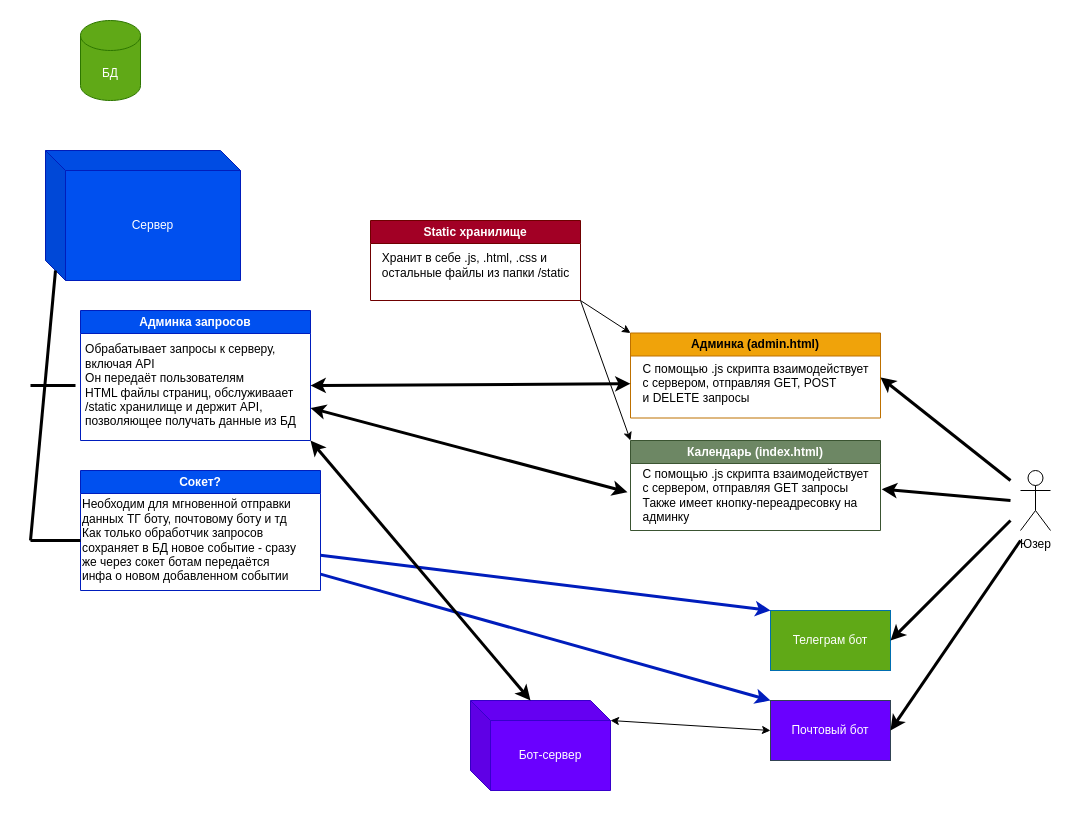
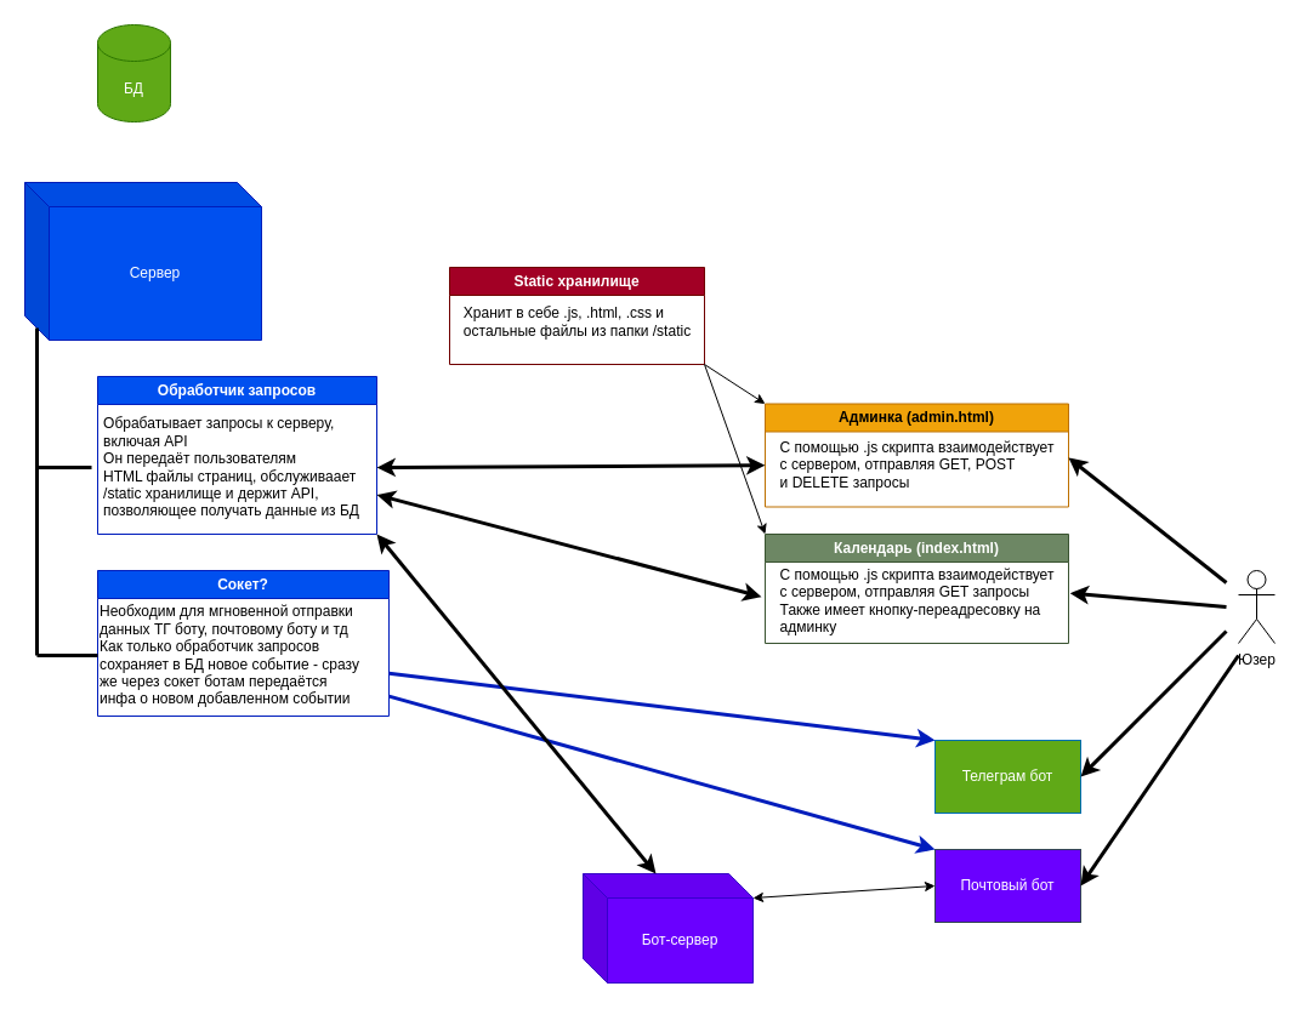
  <mxCell id="0" />
  <mxCell id="1" parent="0" />
  <mxCell id="2" value="БД" style="shape=cylinder3;whiteSpace=wrap;html=1;boundedLbl=1;backgroundOutline=1;size=15;fillColor=#60a917;fontColor=#ffffff;strokeColor=#2D7600;" parent="1" vertex="1"><mxGeometry x="80" y="20" width="60" height="80" as="geometry" /></mxCell>
- <mxCell id="3" value="Сервер" style="shape=cube;whiteSpace=wrap;html=1;boundedLbl=1;backgroundOutline=1;darkOpacity=0.05;darkOpacity2=0.1;fillColor=#0050ef;fontColor=#ffffff;strokeColor=#001DBC;" parent="1" vertex="1"><mxGeometry x="45" y="150" width="195" height="130" as="geometry" /></mxCell>
+ <mxCell id="3" value="Сервер" style="shape=cube;whiteSpace=wrap;html=1;boundedLbl=1;backgroundOutline=1;darkOpacity=0.05;darkOpacity2=0.1;fillColor=#0050ef;fontColor=#ffffff;strokeColor=#001DBC;" parent="1" vertex="1"><mxGeometry x="20" y="150" width="195" height="130" as="geometry" /></mxCell>
  <mxCell id="4" value="" style="endArrow=none;html=1;entryX=0;entryY=0;entryDx=10;entryDy=120;entryPerimeter=0;strokeWidth=3;" parent="1" target="3" edge="1"><mxGeometry width="50" height="50" relative="1" as="geometry"><mxPoint x="30" y="540" as="sourcePoint" /><mxPoint x="460" y="450" as="targetPoint" /></mxGeometry></mxCell>
- <mxCell id="5" value="Админка запросов" style="swimlane;whiteSpace=wrap;html=1;fillColor=#0050ef;fontColor=#ffffff;strokeColor=#001DBC;" parent="1" vertex="1"><mxGeometry x="80" y="310" width="230" height="130" as="geometry" /></mxCell>
+ <mxCell id="5" value="Обработчик запросов" style="swimlane;whiteSpace=wrap;html=1;fillColor=#0050ef;fontColor=#ffffff;strokeColor=#001DBC;" parent="1" vertex="1"><mxGeometry x="80" y="310" width="230" height="130" as="geometry" /></mxCell>
  <mxCell id="6" value="&lt;div style=&quot;text-align: left;&quot;&gt;&lt;span style=&quot;background-color: initial;&quot;&gt;Обрабатывает запросы к серверу,&lt;/span&gt;&lt;/div&gt;&lt;div style=&quot;text-align: left;&quot;&gt;&lt;span style=&quot;background-color: initial;&quot;&gt;включая API&lt;/span&gt;&lt;/div&gt;&lt;div style=&quot;text-align: left;&quot;&gt;Он передаёт пользователям&lt;/div&gt;&lt;div style=&quot;text-align: left;&quot;&gt;HTML файлы страниц, обслуживаает&lt;/div&gt;&lt;div style=&quot;text-align: left;&quot;&gt;/static хранилище и держит API,&lt;/div&gt;&lt;div style=&quot;text-align: left;&quot;&gt;позволяющее получать данные из БД&lt;/div&gt;" style="text;html=1;align=center;verticalAlign=middle;resizable=0;points=[];autosize=1;strokeColor=none;fillColor=none;" parent="5" vertex="1"><mxGeometry x="-5" y="25" width="230" height="100" as="geometry" /></mxCell>
  <mxCell id="7" value="" style="endArrow=none;html=1;strokeWidth=3;" parent="1" source="6" edge="1"><mxGeometry width="50" height="50" relative="1" as="geometry"><mxPoint x="410" y="230" as="sourcePoint" /><mxPoint x="30" y="385" as="targetPoint" /></mxGeometry></mxCell>
  <mxCell id="8" value="Сокет?" style="swimlane;whiteSpace=wrap;html=1;fillColor=#0050ef;fontColor=#ffffff;strokeColor=#001DBC;" parent="1" vertex="1"><mxGeometry x="80" y="470" width="240" height="120" as="geometry" /></mxCell>
  <mxCell id="9" value="Необходим для мгновенной отправки&lt;br&gt;данных ТГ боту, почтовому боту и тд&lt;br&gt;Как только обработчик запросов&lt;br&gt;сохраняет в БД новое событие - сразу&lt;br&gt;же через сокет ботам передаётся&lt;br&gt;инфа о новом добавленном событии" style="text;html=1;align=left;verticalAlign=middle;resizable=0;points=[];autosize=1;strokeColor=none;fillColor=none;" parent="8" vertex="1"><mxGeometry y="20" width="240" height="100" as="geometry" /></mxCell>
  <mxCell id="10" value="" style="endArrow=none;html=1;strokeWidth=3;" parent="1" source="9" edge="1"><mxGeometry width="50" height="50" relative="1" as="geometry"><mxPoint x="410" y="310" as="sourcePoint" /><mxPoint x="30" y="540" as="targetPoint" /></mxGeometry></mxCell>
  <mxCell id="11" value="Админка (admin.html)" style="swimlane;whiteSpace=wrap;html=1;fillColor=#f0a30a;fontColor=#000000;strokeColor=#BD7000;" parent="1" vertex="1"><mxGeometry x="630" y="332.5" width="250" height="85" as="geometry" /></mxCell>
  <mxCell id="12" value="&lt;div style=&quot;text-align: left;&quot;&gt;&lt;span style=&quot;background-color: initial;&quot;&gt;С помощью .js скрипта взаимодействует&lt;/span&gt;&lt;/div&gt;&lt;div style=&quot;text-align: left;&quot;&gt;&lt;span style=&quot;background-color: initial;&quot;&gt;с сервером, отправляя GET, POST&lt;/span&gt;&lt;/div&gt;&lt;div style=&quot;text-align: left;&quot;&gt;&lt;span style=&quot;background-color: initial;&quot;&gt;и DELETE запросы&lt;/span&gt;&lt;/div&gt;" style="text;html=1;align=center;verticalAlign=middle;resizable=0;points=[];autosize=1;strokeColor=none;fillColor=none;" parent="11" vertex="1"><mxGeometry y="20" width="250" height="60" as="geometry" /></mxCell>
  <mxCell id="13" value="Static хранилище" style="swimlane;whiteSpace=wrap;html=1;fillColor=#a20025;fontColor=#ffffff;strokeColor=#6F0000;" parent="1" vertex="1"><mxGeometry x="370" y="220" width="210" height="80" as="geometry" /></mxCell>
  <mxCell id="14" value="&lt;div style=&quot;text-align: left;&quot;&gt;&lt;span style=&quot;background-color: initial;&quot;&gt;Хранит в себе .js, .html, .css и&lt;/span&gt;&lt;/div&gt;&lt;div style=&quot;text-align: left;&quot;&gt;&lt;span style=&quot;background-color: initial;&quot;&gt;остальные файлы из папки /static&lt;/span&gt;&lt;/div&gt;" style="text;html=1;align=center;verticalAlign=middle;resizable=0;points=[];autosize=1;strokeColor=none;fillColor=none;" parent="13" vertex="1"><mxGeometry y="25" width="210" height="40" as="geometry" /></mxCell>
  <mxCell id="15" value="" style="endArrow=classic;html=1;exitX=1;exitY=1;exitDx=0;exitDy=0;entryX=0;entryY=0;entryDx=0;entryDy=0;strokeWidth=1;" parent="1" source="13" target="11" edge="1"><mxGeometry width="50" height="50" relative="1" as="geometry"><mxPoint x="440" y="390" as="sourcePoint" /><mxPoint x="550" y="420" as="targetPoint" /></mxGeometry></mxCell>
  <mxCell id="16" value="" style="endArrow=classic;startArrow=classic;html=1;strokeWidth=3;" parent="1" target="12" edge="1"><mxGeometry width="50" height="50" relative="1" as="geometry"><mxPoint x="310" y="385" as="sourcePoint" /><mxPoint x="490" y="340" as="targetPoint" /></mxGeometry></mxCell>
  <mxCell id="17" value="Юзер" style="shape=umlActor;verticalLabelPosition=bottom;verticalAlign=top;html=1;outlineConnect=0;" parent="1" vertex="1"><mxGeometry x="1020" y="470" width="30" height="60" as="geometry" /></mxCell>
  <mxCell id="18" value="Календарь (index.html)" style="swimlane;whiteSpace=wrap;html=1;fillColor=#6d8764;strokeColor=#3A5431;fontColor=#ffffff;" parent="1" vertex="1"><mxGeometry x="630" y="440" width="250" height="90" as="geometry" /></mxCell>
  <mxCell id="19" value="&lt;div style=&quot;text-align: left;&quot;&gt;&lt;span style=&quot;background-color: initial;&quot;&gt;С помощью .js скрипта взаимодействует&lt;/span&gt;&lt;/div&gt;&lt;div style=&quot;text-align: left;&quot;&gt;&lt;span style=&quot;background-color: initial;&quot;&gt;с сервером, отправляя GET запросы&lt;/span&gt;&lt;/div&gt;&lt;div style=&quot;text-align: left;&quot;&gt;&lt;span style=&quot;background-color: initial;&quot;&gt;Также имеет кнопку-переадресовку на&lt;/span&gt;&lt;/div&gt;&lt;div style=&quot;text-align: left;&quot;&gt;админку&lt;/div&gt;" style="text;html=1;align=center;verticalAlign=middle;resizable=0;points=[];autosize=1;strokeColor=none;fillColor=none;" parent="18" vertex="1"><mxGeometry y="20" width="250" height="70" as="geometry" /></mxCell>
  <mxCell id="20" value="" style="endArrow=classic;startArrow=classic;html=1;exitX=1;exitY=0.75;exitDx=0;exitDy=0;entryX=-0.012;entryY=0.452;entryDx=0;entryDy=0;entryPerimeter=0;strokeWidth=3;" parent="1" source="5" target="19" edge="1"><mxGeometry width="50" height="50" relative="1" as="geometry"><mxPoint x="540" y="360" as="sourcePoint" /><mxPoint x="590" y="310" as="targetPoint" /></mxGeometry></mxCell>
  <mxCell id="21" value="" style="endArrow=classic;html=1;exitX=1;exitY=1;exitDx=0;exitDy=0;entryX=0;entryY=0;entryDx=0;entryDy=0;" parent="1" source="13" target="18" edge="1"><mxGeometry width="50" height="50" relative="1" as="geometry"><mxPoint x="540" y="360" as="sourcePoint" /><mxPoint x="590" y="360" as="targetPoint" /></mxGeometry></mxCell>
- <mxCell id="22" value="Бот-сервер" style="shape=cube;whiteSpace=wrap;html=1;boundedLbl=1;backgroundOutline=1;darkOpacity=0.05;darkOpacity2=0.1;fillColor=#6a00ff;fontColor=#ffffff;strokeColor=#3700CC;" parent="1" vertex="1"><mxGeometry x="470" y="700" width="140" height="90" as="geometry" /></mxCell>
+ <mxCell id="22" value="Бот-сервер" style="shape=cube;whiteSpace=wrap;html=1;boundedLbl=1;backgroundOutline=1;darkOpacity=0.05;darkOpacity2=0.1;fillColor=#6a00ff;fontColor=#ffffff;strokeColor=#3700CC;" parent="1" vertex="1"><mxGeometry x="480" y="720" width="140" height="90" as="geometry" /></mxCell>
  <mxCell id="23" value="Телеграм бот" style="rounded=0;whiteSpace=wrap;html=1;fillColor=#60a917;fontColor=#ffffff;strokeColor=#006EAF;" parent="1" vertex="1"><mxGeometry x="770" y="610" width="120" height="60" as="geometry" /></mxCell>
  <mxCell id="24" value="Почтовый бот" style="rounded=0;whiteSpace=wrap;html=1;fillColor=#6a00ff;fontColor=#ffffff;strokeColor=#314354;" parent="1" vertex="1"><mxGeometry x="770" y="700" width="120" height="60" as="geometry" /></mxCell>
  <mxCell id="25" value="" style="endArrow=classic;html=1;entryX=1;entryY=0.407;entryDx=0;entryDy=0;entryPerimeter=0;strokeWidth=3;" parent="1" target="12" edge="1"><mxGeometry width="50" height="50" relative="1" as="geometry"><mxPoint x="1010" y="480" as="sourcePoint" /><mxPoint x="590" y="420" as="targetPoint" /></mxGeometry></mxCell>
  <mxCell id="26" value="" style="endArrow=classic;html=1;entryX=1.005;entryY=0.41;entryDx=0;entryDy=0;entryPerimeter=0;strokeWidth=3;" parent="1" target="19" edge="1"><mxGeometry width="50" height="50" relative="1" as="geometry"><mxPoint x="1010" y="500" as="sourcePoint" /><mxPoint x="590" y="420" as="targetPoint" /></mxGeometry></mxCell>
  <mxCell id="27" value="" style="endArrow=classic;html=1;entryX=1;entryY=0.5;entryDx=0;entryDy=0;strokeWidth=3;" parent="1" target="23" edge="1"><mxGeometry width="50" height="50" relative="1" as="geometry"><mxPoint x="1010" y="520" as="sourcePoint" /><mxPoint x="590" y="420" as="targetPoint" /></mxGeometry></mxCell>
  <mxCell id="28" value="" style="endArrow=classic;html=1;entryX=1;entryY=0.5;entryDx=0;entryDy=0;strokeWidth=3;" parent="1" target="24" edge="1"><mxGeometry width="50" height="50" relative="1" as="geometry"><mxPoint x="1020" y="540" as="sourcePoint" /><mxPoint x="590" y="420" as="targetPoint" /></mxGeometry></mxCell>
  <mxCell id="29" value="" style="endArrow=classic;html=1;jumpSize=16;entryX=0;entryY=0;entryDx=0;entryDy=0;strokeWidth=3;fillColor=#0050ef;strokeColor=#001DBC;" parent="1" source="9" target="23" edge="1"><mxGeometry width="50" height="50" relative="1" as="geometry"><mxPoint x="540" y="470" as="sourcePoint" /><mxPoint x="590" y="420" as="targetPoint" /></mxGeometry></mxCell>
  <mxCell id="30" value="" style="endArrow=classic;html=1;strokeWidth=3;jumpSize=16;entryX=0;entryY=0;entryDx=0;entryDy=0;fillColor=#0050ef;strokeColor=#001DBC;" parent="1" source="9" target="24" edge="1"><mxGeometry width="50" height="50" relative="1" as="geometry"><mxPoint x="540" y="470" as="sourcePoint" /><mxPoint x="590" y="420" as="targetPoint" /></mxGeometry></mxCell>
  <mxCell id="31" value="" style="endArrow=classic;startArrow=classic;html=1;strokeWidth=1;jumpSize=16;exitX=0;exitY=0;exitDx=140;exitDy=20;exitPerimeter=0;entryX=0;entryY=0.5;entryDx=0;entryDy=0;" parent="1" source="22" target="24" edge="1"><mxGeometry width="50" height="50" relative="1" as="geometry"><mxPoint x="540" y="480" as="sourcePoint" /><mxPoint x="590" y="420" as="targetPoint" /></mxGeometry></mxCell>
  <mxCell id="32" value="" style="endArrow=classic;startArrow=classic;html=1;strokeWidth=3;jumpSize=16;exitX=0;exitY=0;exitDx=60;exitDy=0;exitPerimeter=0;entryX=1;entryY=1;entryDx=0;entryDy=0;" parent="1" source="22" target="5" edge="1"><mxGeometry width="50" height="50" relative="1" as="geometry"><mxPoint x="540" y="470" as="sourcePoint" /><mxPoint x="590" y="420" as="targetPoint" /></mxGeometry></mxCell>
